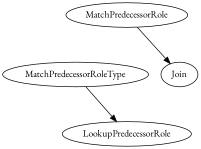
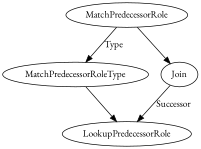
  digraph {
    fontname="EB Garamond"
    node [fontname="EB Garamond"]
    edge [fontname="EB Garamond"]
    MatchPredecessorRole
    MatchPredecessorRoleType
    Join
    LookupPredecessorRole
+   MatchPredecessorRole -> MatchPredecessorRoleType [label=Type]
    MatchPredecessorRole -> Join
    MatchPredecessorRoleType -> LookupPredecessorRole
+   Join -> LookupPredecessorRole [label=Successor]
  }
